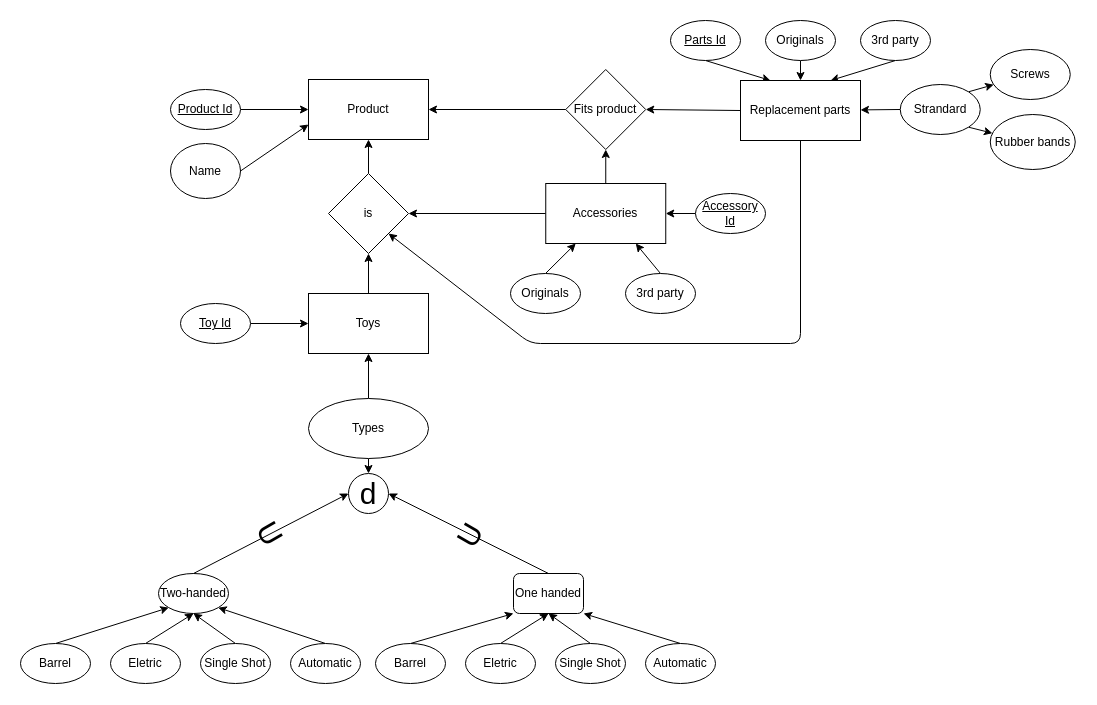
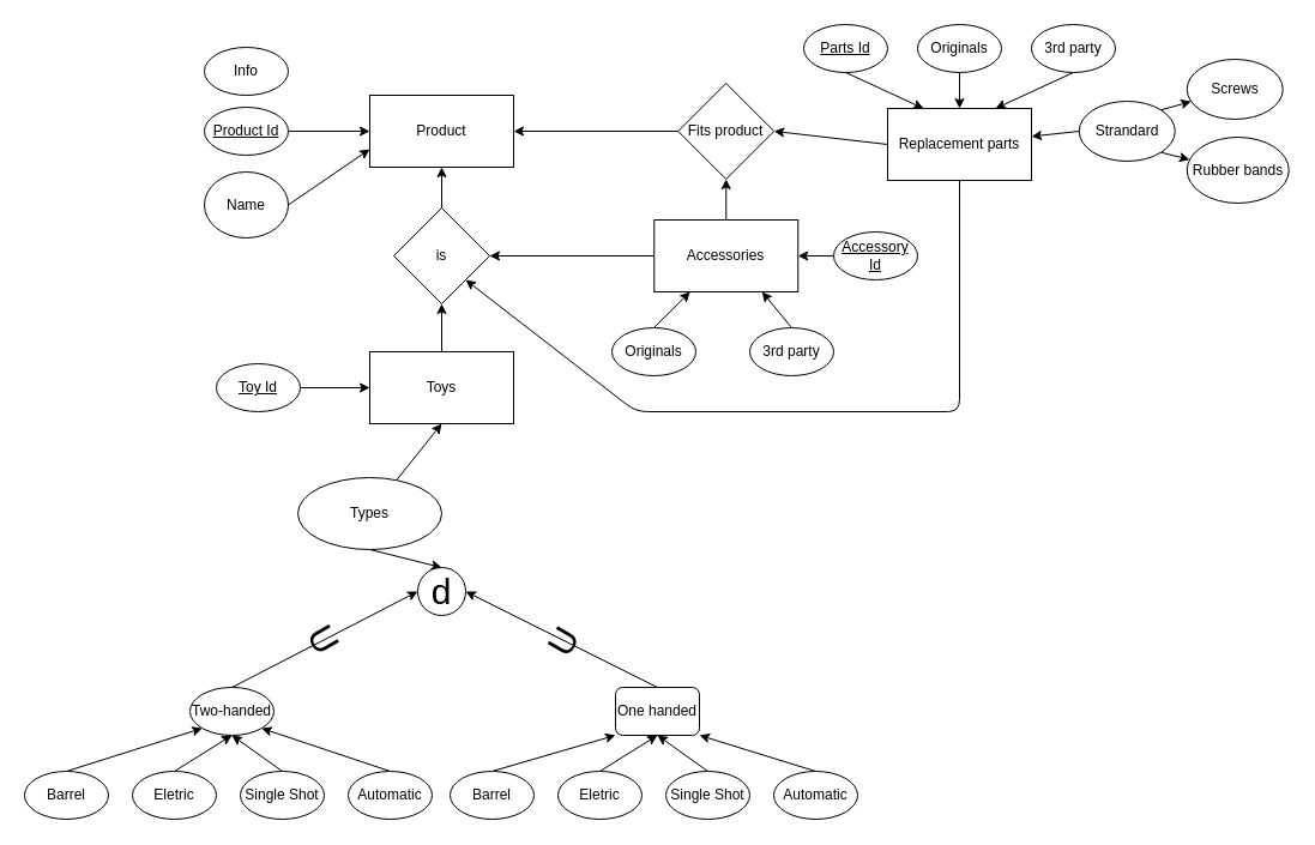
  <mxCell id="0" />
  <mxCell id="1" parent="0" />
  <mxCell id="2" value="" style="edgeStyle=none;html=1;" edge="1" parent="1" source="3" target="51"><mxGeometry relative="1" as="geometry" /></mxCell>
  <mxCell id="3" value="Toys" style="rounded=0;whiteSpace=wrap;html=1;" parent="1" vertex="1"><mxGeometry x="308" y="293" width="120" height="60" as="geometry" /></mxCell>
  <mxCell id="4" style="edgeStyle=none;html=1;entryX=1;entryY=0.5;entryDx=0;entryDy=0;" edge="1" parent="1" source="5" target="51"><mxGeometry relative="1" as="geometry" /></mxCell>
  <mxCell id="5" value="Accessories" style="rounded=0;whiteSpace=wrap;html=1;" parent="1" vertex="1"><mxGeometry x="545.25" y="183" width="120" height="60" as="geometry" /></mxCell>
  <mxCell id="6" style="edgeStyle=none;html=1;exitX=0.5;exitY=0;exitDx=0;exitDy=0;entryX=0.5;entryY=1;entryDx=0;entryDy=0;" edge="1" parent="1" source="34" target="31"><mxGeometry relative="1" as="geometry" /></mxCell>
  <mxCell id="7" style="edgeStyle=none;html=1;exitX=0.5;exitY=0;exitDx=0;exitDy=0;entryX=0;entryY=1;entryDx=0;entryDy=0;" edge="1" parent="1" source="32" target="31"><mxGeometry relative="1" as="geometry" /></mxCell>
  <mxCell id="8" style="edgeStyle=none;html=1;exitX=0.5;exitY=1;exitDx=0;exitDy=0;entryX=0.5;entryY=0;entryDx=0;entryDy=0;" parent="1" source="20" target="59" edge="1"><mxGeometry relative="1" as="geometry" /></mxCell>
  <mxCell id="9" style="edgeStyle=none;html=1;exitX=0.5;exitY=0;exitDx=0;exitDy=0;entryX=1;entryY=1;entryDx=0;entryDy=0;" edge="1" parent="1" source="35" target="31"><mxGeometry relative="1" as="geometry" /></mxCell>
  <mxCell id="10" style="edgeStyle=none;html=1;exitX=0.5;exitY=1;exitDx=0;exitDy=0;entryX=0.75;entryY=0;entryDx=0;entryDy=0;" parent="1" source="21" target="59" edge="1"><mxGeometry relative="1" as="geometry" /></mxCell>
  <mxCell id="11" style="edgeStyle=none;html=1;exitX=0;exitY=0.5;exitDx=0;exitDy=0;" parent="1" source="18" target="59" edge="1"><mxGeometry relative="1" as="geometry" /></mxCell>
  <mxCell id="12" style="edgeStyle=none;html=1;exitX=0.5;exitY=0;exitDx=0;exitDy=0;entryX=0.5;entryY=1;entryDx=0;entryDy=0;" edge="1" parent="1" source="33" target="31"><mxGeometry relative="1" as="geometry" /></mxCell>
  <mxCell id="13" value="Screws" style="ellipse;whiteSpace=wrap;html=1;" parent="1" vertex="1"><mxGeometry x="989.75" y="49" width="80" height="50" as="geometry" /></mxCell>
  <mxCell id="14" value="Rubber bands" style="ellipse;whiteSpace=wrap;html=1;" parent="1" vertex="1"><mxGeometry x="989.75" y="114" width="85" height="55" as="geometry" /></mxCell>
  <mxCell id="15" value="" style="edgeStyle=none;html=1;" edge="1" parent="1" source="54" target="47"><mxGeometry relative="1" as="geometry" /></mxCell>
  <mxCell id="16" style="edgeStyle=none;html=1;exitX=1;exitY=0;exitDx=0;exitDy=0;" parent="1" source="18" target="13" edge="1"><mxGeometry relative="1" as="geometry" /></mxCell>
  <mxCell id="17" style="edgeStyle=none;html=1;exitX=1;exitY=1;exitDx=0;exitDy=0;" parent="1" source="18" target="14" edge="1"><mxGeometry relative="1" as="geometry" /></mxCell>
  <mxCell id="18" value="Strandard" style="ellipse;whiteSpace=wrap;html=1;" parent="1" vertex="1"><mxGeometry x="899.75" y="84" width="80" height="50" as="geometry" /></mxCell>
  <mxCell id="19" style="edgeStyle=none;html=1;exitX=0.5;exitY=0;exitDx=0;exitDy=0;entryX=0.25;entryY=1;entryDx=0;entryDy=0;" parent="1" source="24" target="5" edge="1"><mxGeometry relative="1" as="geometry" /></mxCell>
  <mxCell id="20" value="Originals" style="ellipse;whiteSpace=wrap;html=1;" parent="1" vertex="1"><mxGeometry x="765" y="20" width="70" height="40" as="geometry" /></mxCell>
  <mxCell id="21" value="3rd party" style="ellipse;whiteSpace=wrap;html=1;" parent="1" vertex="1"><mxGeometry x="860" y="20" width="70" height="40" as="geometry" /></mxCell>
  <mxCell id="22" style="edgeStyle=none;html=1;exitX=0.5;exitY=0;exitDx=0;exitDy=0;entryX=0.75;entryY=1;entryDx=0;entryDy=0;" parent="1" source="25" target="5" edge="1"><mxGeometry relative="1" as="geometry" /></mxCell>
  <mxCell id="23" style="edgeStyle=none;html=1;entryX=0.5;entryY=1;entryDx=0;entryDy=0;" edge="1" parent="1" source="28" target="3"><mxGeometry relative="1" as="geometry" /></mxCell>
  <mxCell id="24" value="Originals" style="ellipse;whiteSpace=wrap;html=1;" parent="1" vertex="1"><mxGeometry x="510" y="273" width="70" height="40" as="geometry" /></mxCell>
  <mxCell id="25" value="3rd party" style="ellipse;whiteSpace=wrap;html=1;" parent="1" vertex="1"><mxGeometry x="625" y="273" width="70" height="40" as="geometry" /></mxCell>
  <mxCell id="26" style="edgeStyle=none;html=1;exitX=1;exitY=0.5;exitDx=0;exitDy=0;entryX=0;entryY=0.5;entryDx=0;entryDy=0;" edge="1" parent="1" source="30" target="3"><mxGeometry relative="1" as="geometry" /></mxCell>
  <mxCell id="27" style="edgeStyle=none;html=1;exitX=0.5;exitY=1;exitDx=0;exitDy=0;entryX=0.5;entryY=0;entryDx=0;entryDy=0;fontSize=30;" edge="1" parent="1" source="28" target="65"><mxGeometry relative="1" as="geometry" /></mxCell>
- <mxCell id="28" value="Types" style="ellipse;whiteSpace=wrap;html=1;" vertex="1" parent="1"><mxGeometry x="308" y="398" width="120" height="60" as="geometry" /></mxCell>
+ <mxCell id="28" value="Types" style="ellipse;whiteSpace=wrap;html=1;" vertex="1" parent="1"><mxGeometry x="248" y="398" width="120" height="60" as="geometry" /></mxCell>
  <mxCell id="29" style="edgeStyle=none;html=1;exitX=0.5;exitY=0;exitDx=0;exitDy=0;entryX=0.5;entryY=1;entryDx=0;entryDy=0;" edge="1" parent="1" source="36" target="44"><mxGeometry relative="1" as="geometry" /></mxCell>
  <mxCell id="30" value="&lt;u&gt;Toy Id&lt;/u&gt;" style="ellipse;whiteSpace=wrap;html=1;" vertex="1" parent="1"><mxGeometry x="180" y="303" width="70" height="40" as="geometry" /></mxCell>
  <mxCell id="31" value="Two-handed" style="ellipse;whiteSpace=wrap;html=1;" parent="1" vertex="1"><mxGeometry x="158" y="573" width="70" height="40" as="geometry" /></mxCell>
  <mxCell id="32" value="Barrel" style="ellipse;whiteSpace=wrap;html=1;" parent="1" vertex="1"><mxGeometry x="20" y="643" width="70" height="40" as="geometry" /></mxCell>
  <mxCell id="33" value="Eletric" style="ellipse;whiteSpace=wrap;html=1;" parent="1" vertex="1"><mxGeometry x="110" y="643" width="70" height="40" as="geometry" /></mxCell>
  <mxCell id="34" value="Single Shot" style="ellipse;whiteSpace=wrap;html=1;" parent="1" vertex="1"><mxGeometry x="200" y="643" width="70" height="40" as="geometry" /></mxCell>
  <mxCell id="35" value="Automatic" style="ellipse;whiteSpace=wrap;html=1;" parent="1" vertex="1"><mxGeometry x="290" y="643" width="70" height="40" as="geometry" /></mxCell>
  <mxCell id="36" value="Single Shot" style="ellipse;whiteSpace=wrap;html=1;" vertex="1" parent="1"><mxGeometry x="555" y="643" width="70" height="40" as="geometry" /></mxCell>
  <mxCell id="37" style="edgeStyle=none;html=1;exitX=0.5;exitY=0;exitDx=0;exitDy=0;entryX=0;entryY=1;entryDx=0;entryDy=0;" edge="1" parent="1" source="38" target="44"><mxGeometry relative="1" as="geometry" /></mxCell>
  <mxCell id="38" value="Barrel" style="ellipse;whiteSpace=wrap;html=1;" vertex="1" parent="1"><mxGeometry x="375" y="643" width="70" height="40" as="geometry" /></mxCell>
  <mxCell id="39" style="edgeStyle=none;html=1;exitX=0.5;exitY=0;exitDx=0;exitDy=0;entryX=1;entryY=1;entryDx=0;entryDy=0;" edge="1" parent="1" source="40" target="44"><mxGeometry relative="1" as="geometry" /></mxCell>
  <mxCell id="40" value="Automatic" style="ellipse;whiteSpace=wrap;html=1;" vertex="1" parent="1"><mxGeometry x="645" y="643" width="70" height="40" as="geometry" /></mxCell>
  <mxCell id="41" style="edgeStyle=none;html=1;exitX=0.5;exitY=0;exitDx=0;exitDy=0;entryX=0.5;entryY=1;entryDx=0;entryDy=0;" edge="1" parent="1" source="42" target="44"><mxGeometry relative="1" as="geometry" /></mxCell>
  <mxCell id="42" value="Eletric" style="ellipse;whiteSpace=wrap;html=1;" vertex="1" parent="1"><mxGeometry x="465" y="643" width="70" height="40" as="geometry" /></mxCell>
  <mxCell id="43" style="edgeStyle=none;html=1;exitX=0.5;exitY=1;exitDx=0;exitDy=0;entryX=0.25;entryY=0;entryDx=0;entryDy=0;" edge="1" parent="1" source="46" target="59"><mxGeometry relative="1" as="geometry"><mxPoint x="654.75" y="7" as="targetPoint" /></mxGeometry></mxCell>
  <mxCell id="44" value="One handed" style="whiteSpace=wrap;html=1;rounded=1;" vertex="1" parent="1"><mxGeometry x="513" y="573" width="70" height="40" as="geometry" /></mxCell>
  <mxCell id="45" style="edgeStyle=none;html=1;exitX=0;exitY=0.5;exitDx=0;exitDy=0;entryX=1;entryY=0.5;entryDx=0;entryDy=0;" edge="1" parent="1" source="48" target="5"><mxGeometry relative="1" as="geometry" /></mxCell>
  <mxCell id="46" value="&lt;u&gt;Parts Id&lt;/u&gt;" style="ellipse;whiteSpace=wrap;html=1;" vertex="1" parent="1"><mxGeometry x="670" y="20" width="70" height="40" as="geometry" /></mxCell>
  <mxCell id="47" value="Product" style="whiteSpace=wrap;html=1;" vertex="1" parent="1"><mxGeometry x="308" y="79" width="120" height="60" as="geometry" /></mxCell>
  <mxCell id="48" value="&lt;u&gt;Accessory Id&lt;/u&gt;" style="ellipse;whiteSpace=wrap;html=1;" vertex="1" parent="1"><mxGeometry x="695" y="193" width="70" height="40" as="geometry" /></mxCell>
  <mxCell id="49" value="" style="edgeStyle=none;html=1;" edge="1" parent="1" source="51" target="47"><mxGeometry relative="1" as="geometry" /></mxCell>
  <mxCell id="50" style="edgeStyle=none;html=1;exitX=1;exitY=0.5;exitDx=0;exitDy=0;entryX=0;entryY=0.25;entryDx=0;entryDy=0;" edge="1" parent="1" source="52"><mxGeometry relative="1" as="geometry"><mxPoint x="308" y="109" as="targetPoint" /></mxGeometry></mxCell>
  <mxCell id="51" value="is" style="rhombus;whiteSpace=wrap;html=1;" vertex="1" parent="1"><mxGeometry x="328" y="173" width="80" height="80" as="geometry" /></mxCell>
  <mxCell id="52" value="&lt;u&gt;Product Id&lt;/u&gt;" style="ellipse;whiteSpace=wrap;html=1;" vertex="1" parent="1"><mxGeometry x="170" y="89" width="70" height="40" as="geometry" /></mxCell>
  <mxCell id="53" style="edgeStyle=none;html=1;exitX=1;exitY=0.5;exitDx=0;exitDy=0;entryX=0;entryY=0.75;entryDx=0;entryDy=0;" edge="1" parent="1" source="56" target="47"><mxGeometry relative="1" as="geometry"><mxPoint x="308" y="153" as="targetPoint" /></mxGeometry></mxCell>
  <mxCell id="54" value="Fits product" style="rhombus;whiteSpace=wrap;html=1;" parent="1" vertex="1"><mxGeometry x="565.25" y="69" width="80" height="80" as="geometry" /></mxCell>
  <mxCell id="55" style="edgeStyle=none;html=1;exitX=0.5;exitY=1;exitDx=0;exitDy=0;entryX=1;entryY=1;entryDx=0;entryDy=0;" edge="1" parent="1" source="59" target="51"><mxGeometry relative="1" as="geometry"><Array as="points"><mxPoint x="800" y="343" /><mxPoint x="530" y="343" /></Array></mxGeometry></mxCell>
  <mxCell id="56" value="Name" style="ellipse;whiteSpace=wrap;html=1;" vertex="1" parent="1"><mxGeometry x="170" y="143" width="70" height="55" as="geometry" /></mxCell>
  <mxCell id="57" style="edgeStyle=none;html=1;exitX=0;exitY=0.5;exitDx=0;exitDy=0;entryX=1;entryY=0.5;entryDx=0;entryDy=0;" edge="1" parent="1" source="59" target="54"><mxGeometry relative="1" as="geometry"><mxPoint x="685.25" y="109" as="targetPoint" /></mxGeometry></mxCell>
  <mxCell id="58" value="" style="edgeStyle=none;html=1;" edge="1" parent="1" source="5" target="54"><mxGeometry relative="1" as="geometry" /></mxCell>
- <mxCell id="59" value="Replacement parts" style="rounded=0;whiteSpace=wrap;html=1;" vertex="1" parent="1"><mxGeometry x="740" y="80" width="120" height="60" as="geometry" /></mxCell>
+ <mxCell id="59" value="Replacement parts" style="rounded=0;whiteSpace=wrap;html=1;" vertex="1" parent="1"><mxGeometry x="740" y="90" width="120" height="60" as="geometry" /></mxCell>
+ <mxCell id="60" value="Info" style="ellipse;whiteSpace=wrap;html=1;" vertex="1" parent="1"><mxGeometry x="170" y="39" width="70" height="40" as="geometry" /></mxCell>
  <mxCell id="61" value="" style="endArrow=classic;html=1;entryX=1;entryY=0.5;entryDx=0;entryDy=0;exitX=0.5;exitY=0;exitDx=0;exitDy=0;" edge="1" parent="1" source="44" target="65"><mxGeometry relative="1" as="geometry"><mxPoint x="515.43" y="483" as="sourcePoint" /><mxPoint x="408" y="444.89" as="targetPoint" /><Array as="points" /></mxGeometry></mxCell>
  <mxCell id="62" value="U" style="edgeLabel;resizable=0;html=1;align=center;verticalAlign=middle;rotation=-60;fontSize=30;labelBackgroundColor=none;" connectable="0" vertex="1" parent="61"><mxGeometry relative="1" as="geometry"><mxPoint y="2" as="offset" /></mxGeometry></mxCell>
  <mxCell id="63" value="" style="endArrow=classic;html=1;entryX=0;entryY=0.5;entryDx=0;entryDy=0;exitX=0.5;exitY=0;exitDx=0;exitDy=0;" edge="1" parent="1" source="31" target="65"><mxGeometry relative="1" as="geometry"><mxPoint x="190" y="413" as="sourcePoint" /><mxPoint x="432.57" y="506.79" as="targetPoint" /><Array as="points" /></mxGeometry></mxCell>
  <mxCell id="64" value="U" style="edgeLabel;resizable=0;html=1;align=center;verticalAlign=middle;rotation=60;fontSize=30;labelBackgroundColor=none;" connectable="0" vertex="1" parent="63"><mxGeometry relative="1" as="geometry"><mxPoint y="-1" as="offset" /></mxGeometry></mxCell>
  <mxCell id="65" value="d" style="ellipse;whiteSpace=wrap;html=1;aspect=fixed;labelBackgroundColor=none;fontSize=30;" vertex="1" parent="1"><mxGeometry x="348" y="473" width="40" height="40" as="geometry" /></mxCell>
